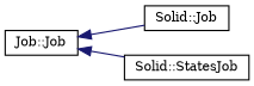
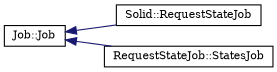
  digraph {
    fontname="DejaVu Serif"
    rankdir=LR
    node [color=black fillcolor=white fontname="DejaVu Serif" fontsize=10 shape=record style=filled]
    edge [color=midnightblue dir=back fontname="DejaVu Serif" fontsize=10 labelfontname=Helvetica labelfontsize=10 style=solid]
    n1 [height=0.2 label="Job::Job" width=0.4]
-   n2 [height=0.2 label="Solid::Job" width=0.4]
-   n3 [height=0.2 label="Solid::StatesJob" width=0.4]
+   n2 [height=0.2 label="Solid::RequestStateJob" width=0.4]
+   n3 [height=0.2 label="RequestStateJob::StatesJob" width=0.4]
    n1 -> n2
    n1 -> n3
  }
